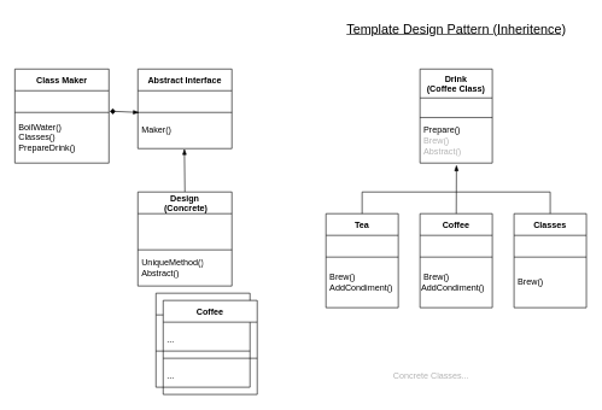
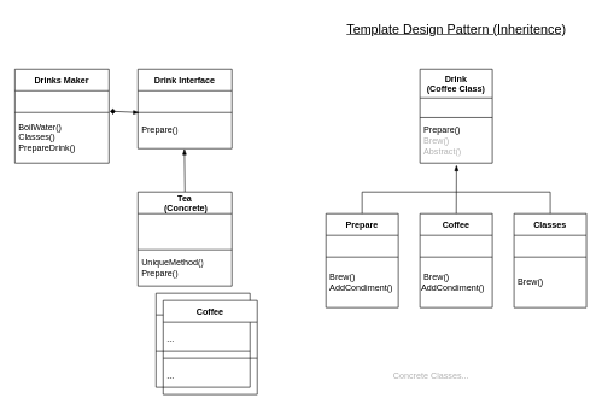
  <mxCell id="0" />
  <mxCell id="1" parent="0" />
- <mxCell id="2" value="Class Maker" style="shape=table;startSize=30;container=1;collapsible=0;childLayout=tableLayout;fontStyle=1;align=center;" vertex="1" parent="1"><mxGeometry x="20" y="95" width="130" height="130" as="geometry" /></mxCell>
+ <mxCell id="2" value="Drinks Maker" style="shape=table;startSize=30;container=1;collapsible=0;childLayout=tableLayout;fontStyle=1;align=center;" vertex="1" parent="1"><mxGeometry x="20" y="95" width="130" height="130" as="geometry" /></mxCell>
  <mxCell id="3" value="" style="shape=tableRow;horizontal=0;startSize=0;swimlaneHead=0;swimlaneBody=0;top=0;left=0;bottom=0;right=0;collapsible=0;dropTarget=0;fillColor=none;points=[[0,0.5],[1,0.5]];portConstraint=eastwest;" vertex="1" parent="2"><mxGeometry y="30" width="130" height="30" as="geometry" /></mxCell>
  <mxCell id="4" value="" style="shape=partialRectangle;html=1;whiteSpace=wrap;connectable=0;fillColor=none;top=0;left=0;bottom=0;right=0;overflow=hidden;align=left;" vertex="1" parent="3"><mxGeometry width="130" height="30" as="geometry"><mxRectangle width="130" height="30" as="alternateBounds" /></mxGeometry></mxCell>
  <mxCell id="5" value="" style="shape=tableRow;horizontal=0;startSize=0;swimlaneHead=0;swimlaneBody=0;top=0;left=0;bottom=0;right=0;collapsible=0;dropTarget=0;fillColor=none;points=[[0,0.5],[1,0.5]];portConstraint=eastwest;" vertex="1" parent="2"><mxGeometry y="60" width="130" height="70" as="geometry" /></mxCell>
  <mxCell id="6" value="&lt;div style=&quot;&quot;&gt;&amp;nbsp;BoilWater()&lt;/div&gt;&lt;div style=&quot;&quot;&gt;&amp;nbsp;Classes()&lt;/div&gt;&lt;div style=&quot;&quot;&gt;&amp;nbsp;PrepareDrink()&lt;/div&gt;" style="shape=partialRectangle;html=1;whiteSpace=wrap;connectable=0;fillColor=none;top=0;left=0;bottom=0;right=0;overflow=hidden;align=left;" vertex="1" parent="5"><mxGeometry width="130" height="70" as="geometry"><mxRectangle width="130" height="70" as="alternateBounds" /></mxGeometry></mxCell>
- <mxCell id="7" value="Abstract Interface" style="shape=table;startSize=30;container=1;collapsible=0;childLayout=tableLayout;fontStyle=1;align=center;" vertex="1" parent="1"><mxGeometry x="190" y="95" width="130" height="110" as="geometry" /></mxCell>
+ <mxCell id="7" value="Drink Interface" style="shape=table;startSize=30;container=1;collapsible=0;childLayout=tableLayout;fontStyle=1;align=center;" vertex="1" parent="1"><mxGeometry x="190" y="95" width="130" height="110" as="geometry" /></mxCell>
  <mxCell id="8" value="" style="shape=tableRow;horizontal=0;startSize=0;swimlaneHead=0;swimlaneBody=0;top=0;left=0;bottom=0;right=0;collapsible=0;dropTarget=0;fillColor=none;points=[[0,0.5],[1,0.5]];portConstraint=eastwest;" vertex="1" parent="7"><mxGeometry y="30" width="130" height="30" as="geometry" /></mxCell>
  <mxCell id="9" value="" style="shape=partialRectangle;html=1;whiteSpace=wrap;connectable=0;fillColor=none;top=0;left=0;bottom=0;right=0;overflow=hidden;align=left;" vertex="1" parent="8"><mxGeometry width="130" height="30" as="geometry"><mxRectangle width="130" height="30" as="alternateBounds" /></mxGeometry></mxCell>
  <mxCell id="10" value="" style="shape=tableRow;horizontal=0;startSize=0;swimlaneHead=0;swimlaneBody=0;top=0;left=0;bottom=0;right=0;collapsible=0;dropTarget=0;fillColor=none;points=[[0,0.5],[1,0.5]];portConstraint=eastwest;" vertex="1" parent="7"><mxGeometry y="60" width="130" height="50" as="geometry" /></mxCell>
- <mxCell id="11" value="&lt;div style=&quot;&quot;&gt;&amp;nbsp;Maker()&lt;/div&gt;" style="shape=partialRectangle;html=1;whiteSpace=wrap;connectable=0;fillColor=none;top=0;left=0;bottom=0;right=0;overflow=hidden;align=left;" vertex="1" parent="10"><mxGeometry width="130" height="50" as="geometry"><mxRectangle width="130" height="50" as="alternateBounds" /></mxGeometry></mxCell>
+ <mxCell id="11" value="&lt;div style=&quot;&quot;&gt;&amp;nbsp;Prepare()&lt;/div&gt;" style="shape=partialRectangle;html=1;whiteSpace=wrap;connectable=0;fillColor=none;top=0;left=0;bottom=0;right=0;overflow=hidden;align=left;" vertex="1" parent="10"><mxGeometry width="130" height="50" as="geometry"><mxRectangle width="130" height="50" as="alternateBounds" /></mxGeometry></mxCell>
  <mxCell id="12" value="" style="endArrow=blockThin;html=1;exitX=1.009;exitY=-0.025;exitDx=0;exitDy=0;endFill=1;entryX=0.015;entryY=1.003;entryDx=0;entryDy=0;startArrow=diamond;startFill=1;exitPerimeter=0;entryPerimeter=0;" edge="1" parent="1" source="5" target="8"><mxGeometry width="50" height="50" relative="1" as="geometry"><mxPoint x="290" y="345" as="sourcePoint" /><mxPoint x="280" y="160" as="targetPoint" /></mxGeometry></mxCell>
  <mxCell id="13" value="" style="endArrow=blockThin;startArrow=none;html=1;exitX=0.5;exitY=0;exitDx=0;exitDy=0;entryX=0.495;entryY=1.003;entryDx=0;entryDy=0;entryPerimeter=0;startFill=0;endFill=1;" edge="1" parent="1" source="24" target="10"><mxGeometry width="50" height="50" relative="1" as="geometry"><mxPoint x="145" y="265" as="sourcePoint" /><mxPoint x="195" y="215" as="targetPoint" /></mxGeometry></mxCell>
  <mxCell id="14" value="" style="shape=table;startSize=30;container=1;collapsible=0;childLayout=tableLayout;fontStyle=1;align=center;swimlaneLine=1;movable=1;resizable=1;rotatable=1;deletable=1;editable=1;connectable=1;" vertex="1" parent="1"><mxGeometry x="215" y="405" width="130" height="130" as="geometry" /></mxCell>
  <mxCell id="15" value="" style="shape=tableRow;horizontal=0;startSize=0;swimlaneHead=0;swimlaneBody=0;top=0;left=0;bottom=0;right=0;collapsible=0;dropTarget=0;fillColor=none;points=[[0,0.5],[1,0.5]];portConstraint=eastwest;swimlaneLine=1;movable=1;resizable=1;rotatable=1;deletable=1;editable=1;connectable=1;" vertex="1" parent="14"><mxGeometry y="30" width="130" height="50" as="geometry" /></mxCell>
  <mxCell id="16" value="" style="shape=partialRectangle;html=1;whiteSpace=wrap;connectable=1;fillColor=none;top=0;left=0;bottom=0;right=0;overflow=hidden;align=left;swimlaneLine=1;movable=1;resizable=1;rotatable=1;deletable=1;editable=1;" vertex="1" parent="15"><mxGeometry width="130" height="50" as="geometry"><mxRectangle width="130" height="50" as="alternateBounds" /></mxGeometry></mxCell>
  <mxCell id="17" value="" style="shape=tableRow;horizontal=0;startSize=0;swimlaneHead=0;swimlaneBody=0;top=0;left=0;bottom=0;right=0;collapsible=0;dropTarget=0;fillColor=none;points=[[0,0.5],[1,0.5]];portConstraint=eastwest;swimlaneLine=1;movable=1;resizable=1;rotatable=1;deletable=1;editable=1;connectable=1;" vertex="1" parent="14"><mxGeometry y="80" width="130" height="50" as="geometry" /></mxCell>
  <mxCell id="18" value="&lt;div style=&quot;&quot;&gt;&lt;br&gt;&lt;/div&gt;" style="shape=partialRectangle;html=1;whiteSpace=wrap;connectable=1;fillColor=none;top=0;left=0;bottom=0;right=0;overflow=hidden;align=left;swimlaneLine=1;movable=1;resizable=1;rotatable=1;deletable=1;editable=1;" vertex="1" parent="17"><mxGeometry width="130" height="50" as="geometry"><mxRectangle width="130" height="50" as="alternateBounds" /></mxGeometry></mxCell>
  <mxCell id="19" value="Coffee" style="shape=table;startSize=30;container=1;collapsible=0;childLayout=tableLayout;fontStyle=1;align=center;swimlaneLine=1;movable=1;resizable=1;rotatable=1;deletable=1;editable=1;connectable=1;" vertex="1" parent="1"><mxGeometry x="225" y="415" width="130" height="130" as="geometry" /></mxCell>
  <mxCell id="20" value="" style="shape=tableRow;horizontal=0;startSize=0;swimlaneHead=0;swimlaneBody=0;top=0;left=0;bottom=0;right=0;collapsible=0;dropTarget=0;fillColor=none;points=[[0,0.5],[1,0.5]];portConstraint=eastwest;swimlaneLine=1;movable=1;resizable=1;rotatable=1;deletable=1;editable=1;connectable=1;" vertex="1" parent="19"><mxGeometry y="30" width="130" height="50" as="geometry" /></mxCell>
  <mxCell id="21" value="&amp;nbsp;..." style="shape=partialRectangle;html=1;whiteSpace=wrap;connectable=1;fillColor=none;top=0;left=0;bottom=0;right=0;overflow=hidden;align=left;swimlaneLine=1;movable=1;resizable=1;rotatable=1;deletable=1;editable=1;" vertex="1" parent="20"><mxGeometry width="130" height="50" as="geometry"><mxRectangle width="130" height="50" as="alternateBounds" /></mxGeometry></mxCell>
  <mxCell id="22" value="" style="shape=tableRow;horizontal=0;startSize=0;swimlaneHead=0;swimlaneBody=0;top=0;left=0;bottom=0;right=0;collapsible=0;dropTarget=0;fillColor=none;points=[[0,0.5],[1,0.5]];portConstraint=eastwest;swimlaneLine=1;movable=1;resizable=1;rotatable=1;deletable=1;editable=1;connectable=1;" vertex="1" parent="19"><mxGeometry y="80" width="130" height="50" as="geometry" /></mxCell>
  <mxCell id="23" value="&lt;div style=&quot;&quot;&gt;&amp;nbsp;...&lt;/div&gt;" style="shape=partialRectangle;html=1;whiteSpace=wrap;connectable=1;fillColor=none;top=0;left=0;bottom=0;right=0;overflow=hidden;align=left;swimlaneLine=1;movable=1;resizable=1;rotatable=1;deletable=1;editable=1;" vertex="1" parent="22"><mxGeometry width="130" height="50" as="geometry"><mxRectangle width="130" height="50" as="alternateBounds" /></mxGeometry></mxCell>
- <mxCell id="24" value="Design&#10; (Concrete)" style="shape=table;startSize=30;container=1;collapsible=0;childLayout=tableLayout;fontStyle=1;align=center;" vertex="1" parent="1"><mxGeometry x="190" y="265" width="130" height="130" as="geometry" /></mxCell>
+ <mxCell id="24" value="Tea&#10; (Concrete)" style="shape=table;startSize=30;container=1;collapsible=0;childLayout=tableLayout;fontStyle=1;align=center;" vertex="1" parent="1"><mxGeometry x="190" y="265" width="130" height="130" as="geometry" /></mxCell>
  <mxCell id="25" value="" style="shape=tableRow;horizontal=0;startSize=0;swimlaneHead=0;swimlaneBody=0;top=0;left=0;bottom=0;right=0;collapsible=0;dropTarget=0;fillColor=none;points=[[0,0.5],[1,0.5]];portConstraint=eastwest;" vertex="1" parent="24"><mxGeometry y="30" width="130" height="50" as="geometry" /></mxCell>
  <mxCell id="26" value="" style="shape=partialRectangle;html=1;whiteSpace=wrap;connectable=0;fillColor=none;top=0;left=0;bottom=0;right=0;overflow=hidden;align=left;" vertex="1" parent="25"><mxGeometry width="130" height="50" as="geometry"><mxRectangle width="130" height="50" as="alternateBounds" /></mxGeometry></mxCell>
  <mxCell id="27" value="" style="shape=tableRow;horizontal=0;startSize=0;swimlaneHead=0;swimlaneBody=0;top=0;left=0;bottom=0;right=0;collapsible=0;dropTarget=0;fillColor=none;points=[[0,0.5],[1,0.5]];portConstraint=eastwest;" vertex="1" parent="24"><mxGeometry y="80" width="130" height="50" as="geometry" /></mxCell>
- <mxCell id="28" value="&lt;div style=&quot;&quot;&gt;&amp;nbsp;UniqueMethod()&lt;/div&gt;&lt;div style=&quot;&quot;&gt;&amp;nbsp;Abstract()&lt;/div&gt;" style="shape=partialRectangle;html=1;whiteSpace=wrap;connectable=0;fillColor=none;top=0;left=0;bottom=0;right=0;overflow=hidden;align=left;" vertex="1" parent="27"><mxGeometry width="130" height="50" as="geometry"><mxRectangle width="130" height="50" as="alternateBounds" /></mxGeometry></mxCell>
+ <mxCell id="28" value="&lt;div style=&quot;&quot;&gt;&amp;nbsp;UniqueMethod()&lt;/div&gt;&lt;div style=&quot;&quot;&gt;&amp;nbsp;Prepare()&lt;/div&gt;" style="shape=partialRectangle;html=1;whiteSpace=wrap;connectable=0;fillColor=none;top=0;left=0;bottom=0;right=0;overflow=hidden;align=left;" vertex="1" parent="27"><mxGeometry width="130" height="50" as="geometry"><mxRectangle width="130" height="50" as="alternateBounds" /></mxGeometry></mxCell>
  <mxCell id="29" value="&lt;font style=&quot;font-size: 18px;&quot;&gt;&lt;u&gt;Template Design Pattern (Inheritence)&lt;/u&gt;&lt;/font&gt;" style="text;html=1;align=center;verticalAlign=middle;resizable=0;points=[];autosize=1;strokeColor=none;fillColor=none;" vertex="1" parent="1"><mxGeometry x="465" y="20" width="330" height="40" as="geometry" /></mxCell>
  <mxCell id="30" value="Drink&#10;(Coffee Class)" style="shape=table;startSize=40;container=1;collapsible=0;childLayout=tableLayout;fontStyle=1;align=center;" vertex="1" parent="1"><mxGeometry x="580" y="95" width="100" height="130" as="geometry" /></mxCell>
  <mxCell id="31" value="" style="shape=tableRow;horizontal=0;startSize=0;swimlaneHead=0;swimlaneBody=0;top=0;left=0;bottom=0;right=0;collapsible=0;dropTarget=0;fillColor=none;points=[[0,0.5],[1,0.5]];portConstraint=eastwest;" vertex="1" parent="30"><mxGeometry y="40" width="100" height="27" as="geometry" /></mxCell>
  <mxCell id="32" value="" style="shape=partialRectangle;html=1;whiteSpace=wrap;connectable=0;fillColor=none;top=0;left=0;bottom=0;right=0;overflow=hidden;align=left;" vertex="1" parent="31"><mxGeometry width="100" height="27" as="geometry"><mxRectangle width="100" height="27" as="alternateBounds" /></mxGeometry></mxCell>
  <mxCell id="33" value="" style="shape=tableRow;horizontal=0;startSize=0;swimlaneHead=0;swimlaneBody=0;top=0;left=0;bottom=0;right=0;collapsible=0;dropTarget=0;fillColor=none;points=[[0,0.5],[1,0.5]];portConstraint=eastwest;" vertex="1" parent="30"><mxGeometry y="67" width="100" height="63" as="geometry" /></mxCell>
  <mxCell id="34" value="&lt;div style=&quot;&quot;&gt;&lt;span style=&quot;background-color: initial;&quot;&gt;&amp;nbsp;Prepare()&lt;/span&gt;&lt;br&gt;&lt;/div&gt;&lt;div style=&quot;&quot;&gt;&lt;span style=&quot;background-color: initial;&quot;&gt;&amp;nbsp;&lt;font color=&quot;#b3b3b3&quot;&gt;Brew()&lt;/font&gt;&lt;/span&gt;&lt;/div&gt;&lt;div style=&quot;&quot;&gt;&lt;span style=&quot;background-color: initial;&quot;&gt;&lt;font color=&quot;#b3b3b3&quot;&gt;&amp;nbsp;Abstract()&lt;/font&gt;&lt;/span&gt;&lt;/div&gt;" style="shape=partialRectangle;html=1;whiteSpace=wrap;connectable=0;fillColor=none;top=0;left=0;bottom=0;right=0;overflow=hidden;align=left;" vertex="1" parent="33"><mxGeometry width="100" height="63" as="geometry"><mxRectangle width="100" height="63" as="alternateBounds" /></mxGeometry></mxCell>
  <mxCell id="35" value="Classes" style="shape=table;startSize=30;container=1;collapsible=0;childLayout=tableLayout;fontStyle=1;align=center;" vertex="1" parent="1"><mxGeometry x="710" y="295" width="100" height="130" as="geometry" /></mxCell>
  <mxCell id="36" value="" style="shape=tableRow;horizontal=0;startSize=0;swimlaneHead=0;swimlaneBody=0;top=0;left=0;bottom=0;right=0;collapsible=0;dropTarget=0;fillColor=none;points=[[0,0.5],[1,0.5]];portConstraint=eastwest;" vertex="1" parent="35"><mxGeometry y="30" width="100" height="30" as="geometry" /></mxCell>
  <mxCell id="37" value="" style="shape=partialRectangle;html=1;whiteSpace=wrap;connectable=0;fillColor=none;top=0;left=0;bottom=0;right=0;overflow=hidden;align=left;" vertex="1" parent="36"><mxGeometry width="100" height="30" as="geometry"><mxRectangle width="100" height="30" as="alternateBounds" /></mxGeometry></mxCell>
  <mxCell id="38" value="" style="shape=tableRow;horizontal=0;startSize=0;swimlaneHead=0;swimlaneBody=0;top=0;left=0;bottom=0;right=0;collapsible=0;dropTarget=0;fillColor=none;points=[[0,0.5],[1,0.5]];portConstraint=eastwest;" vertex="1" parent="35"><mxGeometry y="60" width="100" height="70" as="geometry" /></mxCell>
  <mxCell id="39" value="&lt;div style=&quot;&quot;&gt;&amp;nbsp;Brew()&lt;/div&gt;" style="shape=partialRectangle;html=1;whiteSpace=wrap;connectable=0;fillColor=none;top=0;left=0;bottom=0;right=0;overflow=hidden;align=left;" vertex="1" parent="38"><mxGeometry width="100" height="70" as="geometry"><mxRectangle width="100" height="70" as="alternateBounds" /></mxGeometry></mxCell>
  <mxCell id="40" value="Coffee" style="shape=table;startSize=30;container=1;collapsible=0;childLayout=tableLayout;fontStyle=1;align=center;" vertex="1" parent="1"><mxGeometry x="580" y="295" width="100" height="130" as="geometry" /></mxCell>
  <mxCell id="41" value="" style="shape=tableRow;horizontal=0;startSize=0;swimlaneHead=0;swimlaneBody=0;top=0;left=0;bottom=0;right=0;collapsible=0;dropTarget=0;fillColor=none;points=[[0,0.5],[1,0.5]];portConstraint=eastwest;" vertex="1" parent="40"><mxGeometry y="30" width="100" height="30" as="geometry" /></mxCell>
  <mxCell id="42" value="" style="shape=partialRectangle;html=1;whiteSpace=wrap;connectable=0;fillColor=none;top=0;left=0;bottom=0;right=0;overflow=hidden;align=left;" vertex="1" parent="41"><mxGeometry width="100" height="30" as="geometry"><mxRectangle width="100" height="30" as="alternateBounds" /></mxGeometry></mxCell>
  <mxCell id="43" value="" style="shape=tableRow;horizontal=0;startSize=0;swimlaneHead=0;swimlaneBody=0;top=0;left=0;bottom=0;right=0;collapsible=0;dropTarget=0;fillColor=none;points=[[0,0.5],[1,0.5]];portConstraint=eastwest;" vertex="1" parent="40"><mxGeometry y="60" width="100" height="70" as="geometry" /></mxCell>
  <mxCell id="44" value="&lt;div style=&quot;&quot;&gt;&amp;nbsp;Brew()&lt;/div&gt;&lt;div style=&quot;&quot;&gt;AddCondiment()&lt;/div&gt;" style="shape=partialRectangle;html=1;whiteSpace=wrap;connectable=0;fillColor=none;top=0;left=0;bottom=0;right=0;overflow=hidden;align=left;" vertex="1" parent="43"><mxGeometry width="100" height="70" as="geometry"><mxRectangle width="100" height="70" as="alternateBounds" /></mxGeometry></mxCell>
- <mxCell id="45" value="Tea" style="shape=table;startSize=30;container=1;collapsible=0;childLayout=tableLayout;fontStyle=1;align=center;" vertex="1" parent="1"><mxGeometry x="450" y="295" width="100" height="130" as="geometry" /></mxCell>
+ <mxCell id="45" value="Prepare" style="shape=table;startSize=30;container=1;collapsible=0;childLayout=tableLayout;fontStyle=1;align=center;" vertex="1" parent="1"><mxGeometry x="450" y="295" width="100" height="130" as="geometry" /></mxCell>
  <mxCell id="46" value="" style="shape=tableRow;horizontal=0;startSize=0;swimlaneHead=0;swimlaneBody=0;top=0;left=0;bottom=0;right=0;collapsible=0;dropTarget=0;fillColor=none;points=[[0,0.5],[1,0.5]];portConstraint=eastwest;" vertex="1" parent="45"><mxGeometry y="30" width="100" height="30" as="geometry" /></mxCell>
  <mxCell id="47" value="" style="shape=partialRectangle;html=1;whiteSpace=wrap;connectable=0;fillColor=none;top=0;left=0;bottom=0;right=0;overflow=hidden;align=left;" vertex="1" parent="46"><mxGeometry width="100" height="30" as="geometry"><mxRectangle width="100" height="30" as="alternateBounds" /></mxGeometry></mxCell>
  <mxCell id="48" value="" style="shape=tableRow;horizontal=0;startSize=0;swimlaneHead=0;swimlaneBody=0;top=0;left=0;bottom=0;right=0;collapsible=0;dropTarget=0;fillColor=none;points=[[0,0.5],[1,0.5]];portConstraint=eastwest;" vertex="1" parent="45"><mxGeometry y="60" width="100" height="70" as="geometry" /></mxCell>
  <mxCell id="49" value="&lt;div style=&quot;&quot;&gt;&amp;nbsp;Brew()&lt;/div&gt;&lt;div style=&quot;&quot;&gt;&amp;nbsp;AddCondiment()&lt;/div&gt;" style="shape=partialRectangle;html=1;whiteSpace=wrap;connectable=0;fillColor=none;top=0;left=0;bottom=0;right=0;overflow=hidden;align=left;" vertex="1" parent="48"><mxGeometry width="100" height="70" as="geometry"><mxRectangle width="100" height="70" as="alternateBounds" /></mxGeometry></mxCell>
  <mxCell id="50" value="" style="endArrow=blockThin;startArrow=none;html=1;exitX=0.5;exitY=0;exitDx=0;exitDy=0;entryX=0.504;entryY=1.041;entryDx=0;entryDy=0;entryPerimeter=0;startFill=0;endFill=1;" edge="1" parent="1" target="33"><mxGeometry width="50" height="50" relative="1" as="geometry"><mxPoint x="630.15" y="295" as="sourcePoint" /><mxPoint x="629.5" y="235.15" as="targetPoint" /></mxGeometry></mxCell>
  <mxCell id="51" value="" style="endArrow=none;html=1;rounded=0;edgeStyle=orthogonalEdgeStyle;" edge="1" parent="1"><mxGeometry width="50" height="50" relative="1" as="geometry"><mxPoint x="500" y="295" as="sourcePoint" /><mxPoint x="630" y="265" as="targetPoint" /><Array as="points"><mxPoint x="500" y="295" /><mxPoint x="500" y="265" /></Array></mxGeometry></mxCell>
  <mxCell id="52" value="" style="endArrow=none;html=1;exitX=0.5;exitY=0;exitDx=0;exitDy=0;rounded=0;edgeStyle=orthogonalEdgeStyle;" edge="1" parent="1" source="35"><mxGeometry width="50" height="50" relative="1" as="geometry"><mxPoint x="430" y="265" as="sourcePoint" /><mxPoint x="630" y="265" as="targetPoint" /><Array as="points"><mxPoint x="760" y="265" /></Array></mxGeometry></mxCell>
  <mxCell id="53" value="Concrete Classes..." style="text;html=1;align=center;verticalAlign=middle;resizable=0;points=[];autosize=1;strokeColor=none;fillColor=none;fontColor=#B3B3B3;" vertex="1" parent="1"><mxGeometry x="530" y="505" width="130" height="30" as="geometry" /></mxCell>
